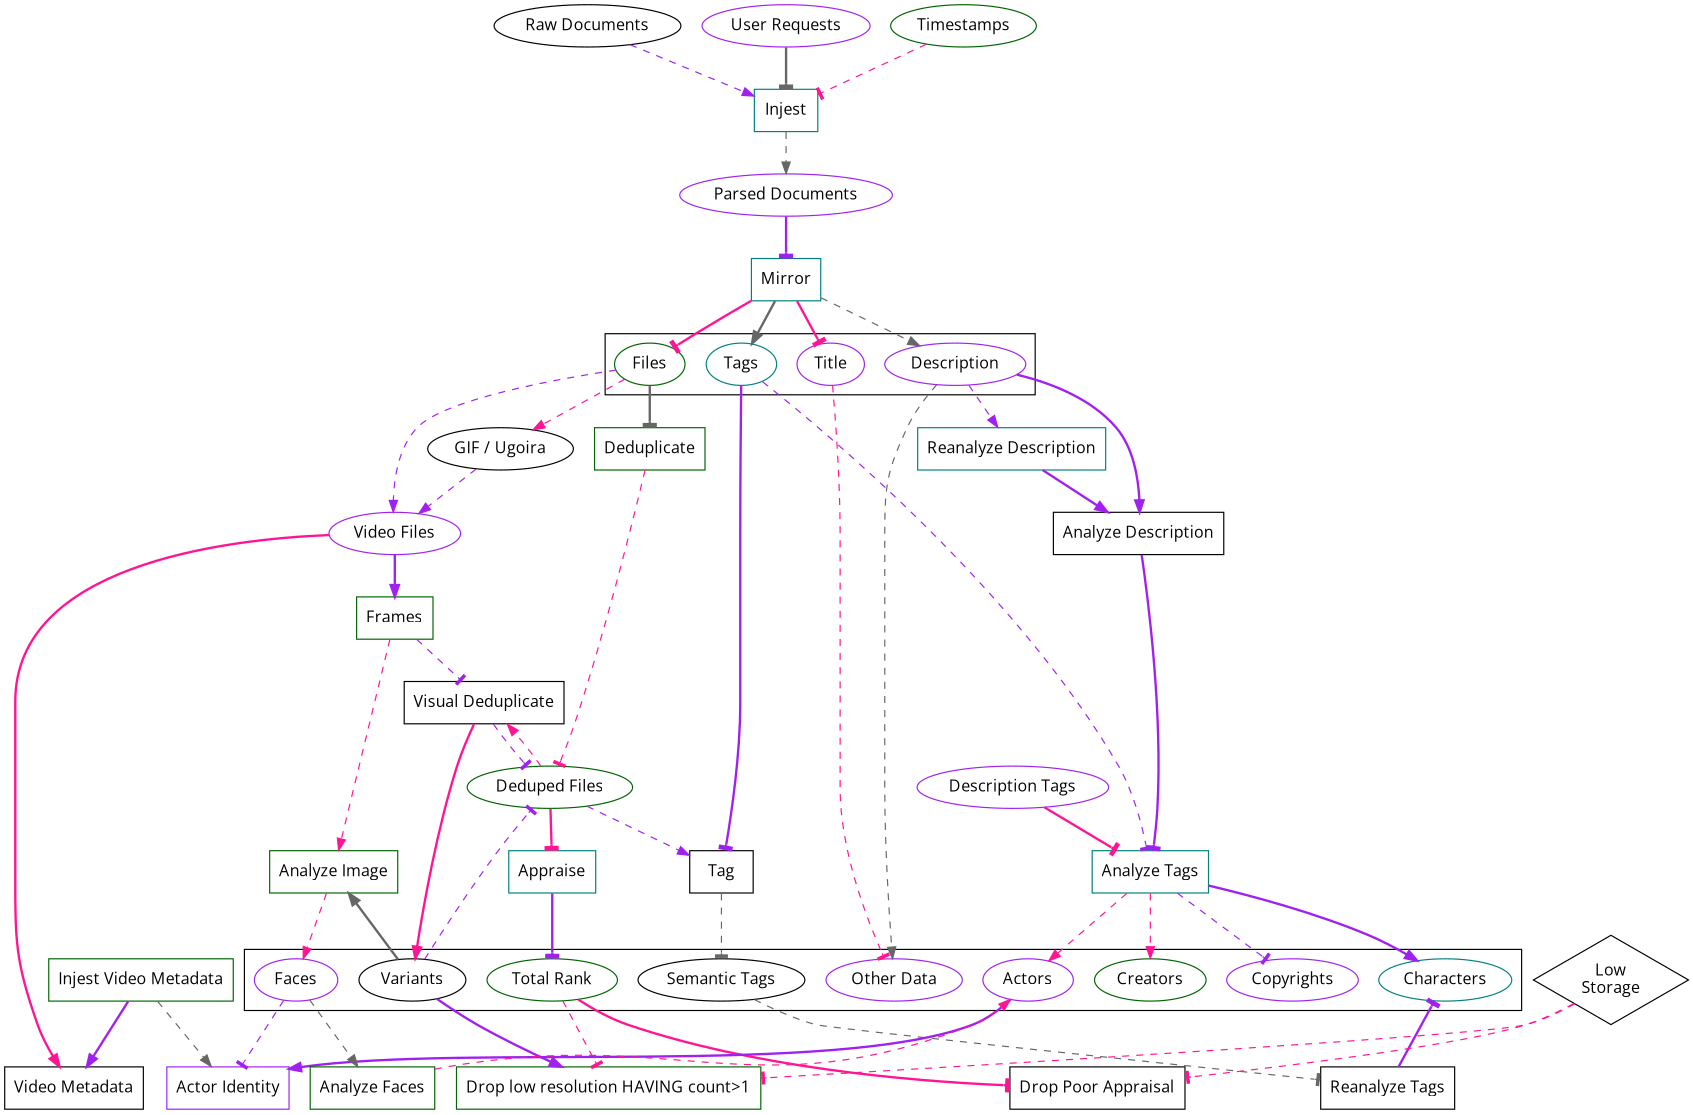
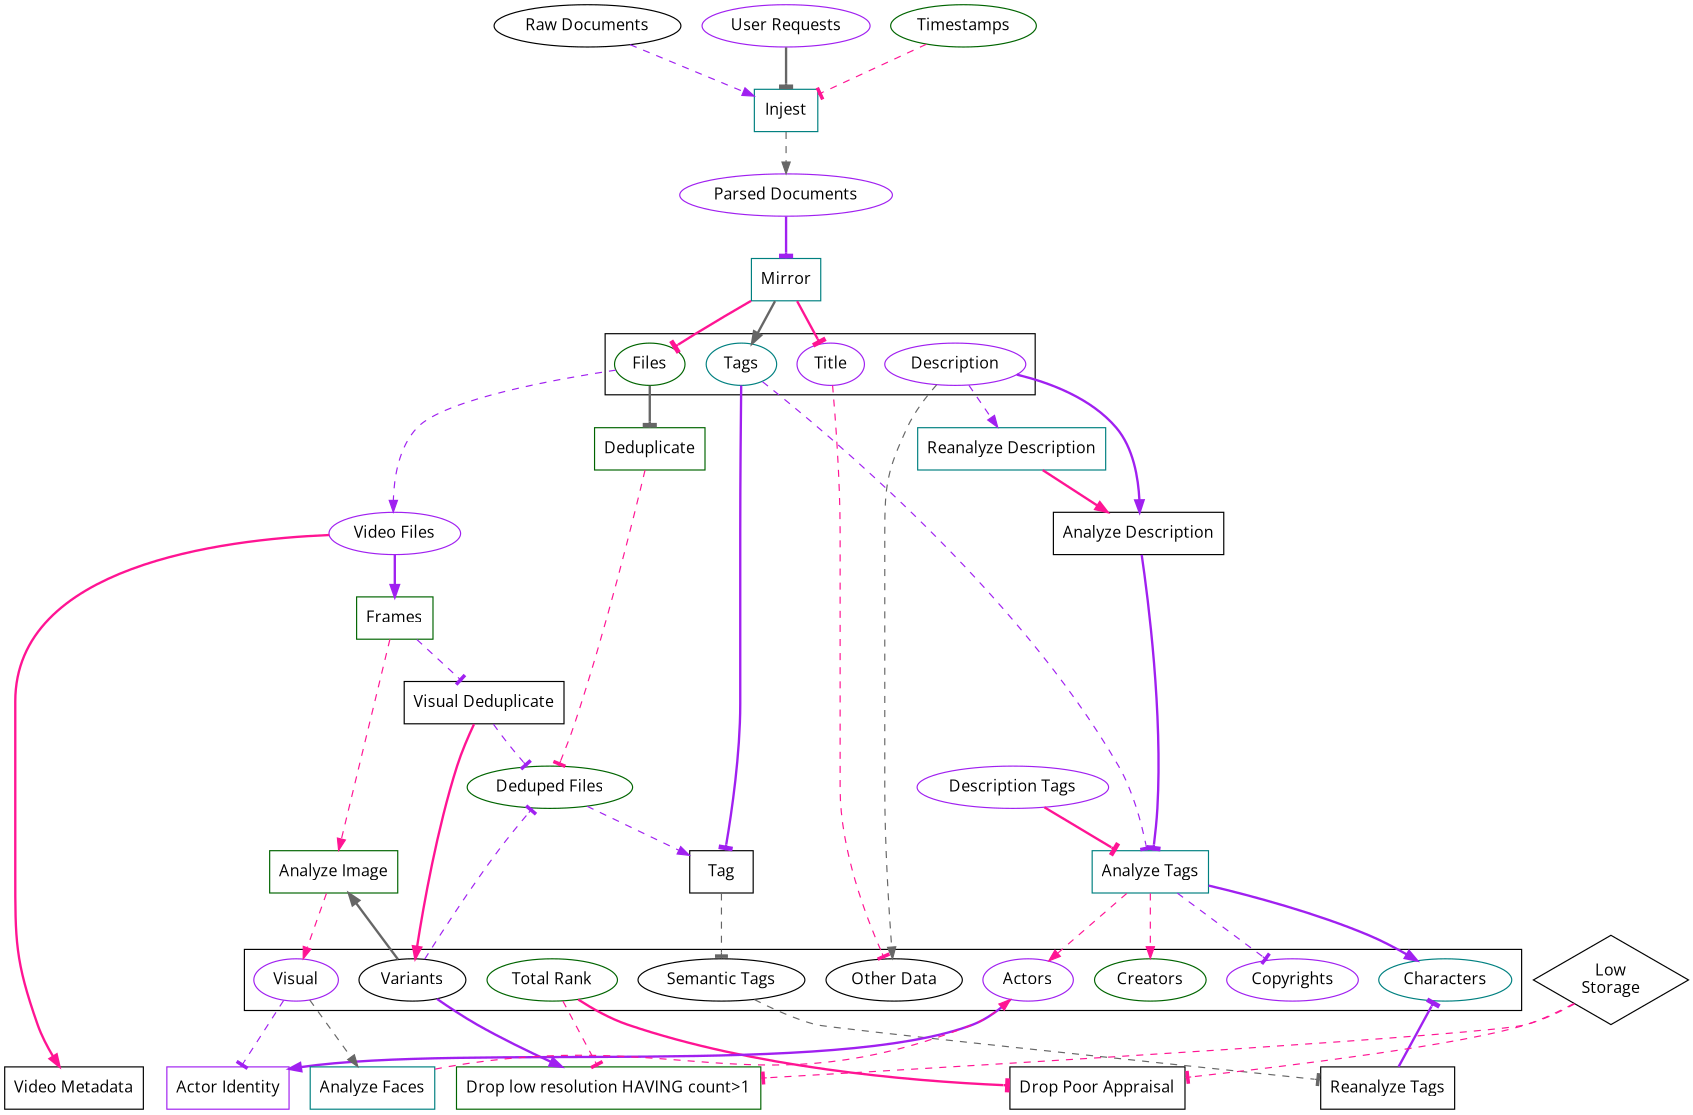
  digraph {
    fontname="Open Sans"
    ranksep=.5
    node [color=black fontname="Open Sans" shape=oval]
    edge [arrowhead=normal color=purple fontname="Open Sans" style=dashed]
    "Video Files" [color=purple]
    "Raw Documents"
    "Parsed Documents" [color=purple]
    "Deduped Files" [color=darkgreen]
    n5 [color=purple label="Description Tags"]
    "User Requests" [color=purple]
    Timestamps [color=darkgreen]
-   "GIF / Ugoira"
    Tags [color=teal]
    Description [color=purple]
    Title [color=purple]
    Files [color=darkgreen]
    "Semantic Tags"
    "Total Rank" [color=darkgreen]
-   "Other Data" [color=purple]
+   "Other Data"
    Variants
    Characters [color=teal]
    Actors [color=purple]
    Creators [color=darkgreen]
    Copyrights [color=purple]
-   Faces [color=purple]
+   Faces [color=purple label=Visual]
    "Video Metadata" [shape=box]
    Frames [color=darkgreen shape=box]
    Injest [color=teal shape=box]
    Mirror [color=teal shape=box]
    Tag [shape=box]
-   Appraise [color=teal shape=box]
    "Visual Deduplicate" [shape=box]
    "Analyze Tags" [color=teal shape=box]
    "Analyze Description" [shape=box]
    "Reanalyze Description" [color=teal shape=box]
    Deduplicate [color=darkgreen shape=box]
    "Reanalyze Tags" [shape=box]
    "Drop Poor Appraisal" [shape=box]
    "Drop low resolution HAVING count>1" [color=darkgreen shape=box]
    "Analyze Image" [color=darkgreen shape=box]
    "Actor Identity" [color=purple shape=box]
-   "Analyze Faces" [color=darkgreen shape=box]
+   "Analyze Faces" [color=teal shape=box]
    "Low\nStorage" [shape=diamond]
-   "Injest Video Metadata" [color=darkgreen shape=box]
    subgraph sub_1 {
      "Video Files"
      "Raw Documents"
      "Parsed Documents"
      "Deduped Files"
      n5
      "User Requests"
      Timestamps
-     "GIF / Ugoira"
    }
    subgraph cluster_2 {
      Tags
      Description
      Title
      Files
    }
    subgraph cluster_3 {
      "Semantic Tags"
      "Total Rank"
      "Other Data"
      Variants
      Characters
      Actors
      Creators
      Copyrights
      Faces
    }
    "Video Files" -> "Video Metadata" [color=deeppink style=bold]
    "Video Files" -> Frames [style=bold]
    "Raw Documents" -> Injest
    "Parsed Documents" -> Mirror [arrowhead=tee style=bold]
    "Deduped Files" -> Tag
-   "Deduped Files" -> Appraise [arrowhead=tee color=deeppink style=bold]
-   "Deduped Files" -> "Visual Deduplicate" [color=deeppink]
    n5 -> "Analyze Tags" [arrowhead=tee color=deeppink style=bold]
    "User Requests" -> Injest [arrowhead=tee color=gray40 style=bold]
    Timestamps -> Injest [arrowhead=tee color=deeppink]
-   "GIF / Ugoira" -> "Video Files"
    Tags -> Tag [arrowhead=tee style=bold]
    Tags -> "Analyze Tags" [arrowhead=tee]
    Description -> "Other Data" [color=gray40]
    Description -> "Analyze Description" [style=bold]
    Description -> "Reanalyze Description"
    Title -> "Other Data" [arrowhead=tee color=deeppink]
    Files -> "Video Files"
-   Files -> "GIF / Ugoira" [color=deeppink]
    Files -> Deduplicate [arrowhead=tee color=gray40 style=bold]
    "Semantic Tags" -> "Reanalyze Tags" [arrowhead=tee color=gray40]
    "Total Rank" -> "Drop Poor Appraisal" [arrowhead=tee color=deeppink style=bold]
    "Total Rank" -> "Drop low resolution HAVING count>1" [arrowhead=tee color=deeppink]
    Variants -> "Deduped Files" [arrowhead=tee]
    Variants -> "Drop low resolution HAVING count>1" [style=bold]
    Variants -> "Analyze Image" [color=gray40 style=bold]
    Actors -> "Actor Identity" [style=bold]
    Faces -> "Actor Identity" [arrowhead=tee]
    Faces -> "Analyze Faces" [color=gray40]
    Frames -> "Visual Deduplicate" [arrowhead=tee]
    Frames -> "Analyze Image" [color=deeppink]
    Injest -> "Parsed Documents" [color=gray40]
    Mirror -> Tags [color=gray40 style=bold]
-   Mirror -> Description [color=gray40]
    Mirror -> Title [arrowhead=tee color=deeppink style=bold]
    Mirror -> Files [arrowhead=tee color=deeppink style=bold]
    Tag -> "Semantic Tags" [arrowhead=tee color=gray40]
-   Appraise -> "Total Rank" [arrowhead=tee style=bold]
    "Visual Deduplicate" -> "Deduped Files" [arrowhead=tee]
    "Visual Deduplicate" -> Variants [color=deeppink style=bold]
    "Analyze Tags" -> Characters [style=bold]
    "Analyze Tags" -> Actors [color=deeppink]
    "Analyze Tags" -> Creators [color=deeppink]
    "Analyze Tags" -> Copyrights [arrowhead=tee]
    "Analyze Description" -> "Analyze Tags" [arrowhead=tee style=bold]
-   "Reanalyze Description" -> "Analyze Description" [style=bold]
+   "Reanalyze Description" -> "Analyze Description" [color=deeppink style=bold]
    Deduplicate -> "Deduped Files" [arrowhead=tee color=deeppink]
    "Reanalyze Tags" -> Characters [arrowhead=tee style=bold]
    "Analyze Image" -> Faces [color=deeppink]
    "Analyze Faces" -> Actors [color=deeppink]
    "Low\nStorage" -> "Drop Poor Appraisal" [arrowhead=tee color=deeppink]
    "Low\nStorage" -> "Drop low resolution HAVING count>1" [arrowhead=tee color=deeppink]
-   "Injest Video Metadata" -> "Video Metadata" [style=bold]
-   "Injest Video Metadata" -> "Actor Identity" [color=gray40]
  }
